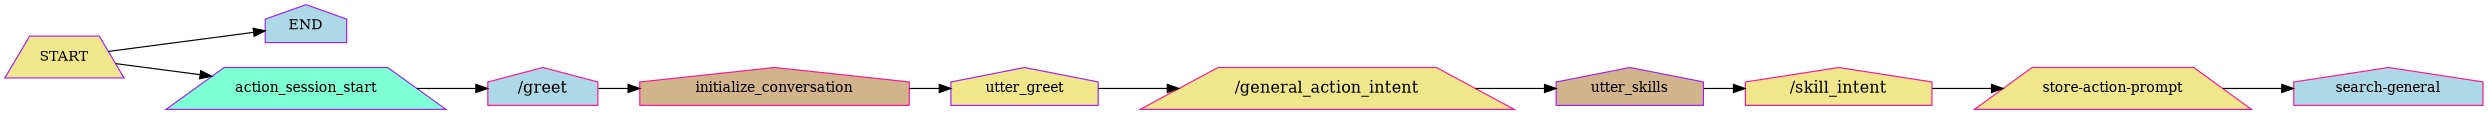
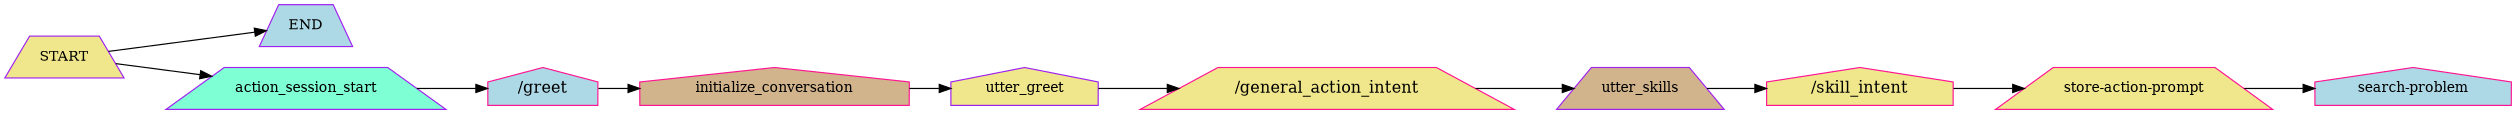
  digraph {
    rankdir=LR
    node [color=deeppink fillcolor=khaki fontsize=12 shape=house style=filled]
    n1 [color=purple label=START shape=trapezium]
-   n2 [color=purple fillcolor=lightblue label=END]
+   n2 [color=purple fillcolor=lightblue label=END shape=trapezium]
    n3 [color=purple fillcolor=aquamarine label=action_session_start shape=trapezium]
    n4 [fillcolor=lightblue label="/greet" fontsize=""]
    n5 [fillcolor=tan label=initialize_conversation]
    n6 [color=purple label=utter_greet]
    n7 [label="/general_action_intent" shape=trapezium fontsize=""]
-   n8 [color=purple fillcolor=tan label=utter_skills]
+   n8 [color=purple fillcolor=tan label=utter_skills shape=trapezium]
    n9 [label="/skill_intent" fontsize=""]
    n10 [label="store-action-prompt" shape=trapezium]
-   n11 [fillcolor=lightblue label="search-general"]
+   n11 [fillcolor=lightblue label="search-problem"]
    n1 -> n2
    n1 -> n3
    n3 -> n4
    n4 -> n5
    n5 -> n6
    n6 -> n7
    n7 -> n8
    n8 -> n9
    n9 -> n10
    n10 -> n11
  }
